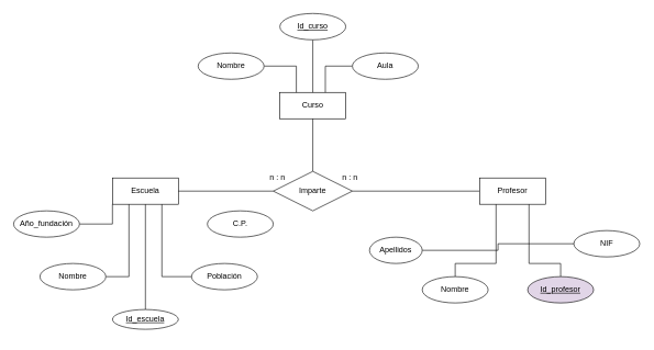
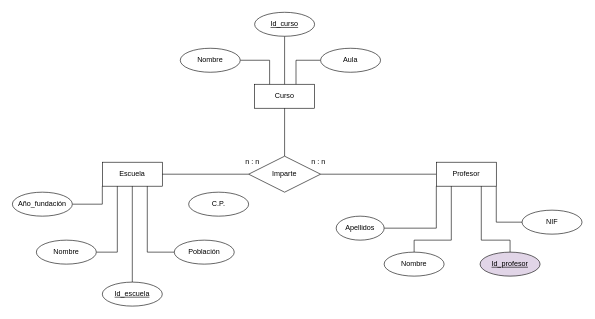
  <mxCell id="0" />
  <mxCell id="1" parent="0" />
  <mxCell id="2" value="Escuela" style="whiteSpace=wrap;html=1;align=center;" parent="1" vertex="1"><mxGeometry x="170" y="270" width="100" height="40" as="geometry" /></mxCell>
  <mxCell id="3" style="edgeStyle=orthogonalEdgeStyle;rounded=0;orthogonalLoop=1;jettySize=auto;html=1;entryX=1;entryY=0.5;entryDx=0;entryDy=0;endArrow=none;endFill=0;" edge="1" parent="1" source="4" target="31"><mxGeometry relative="1" as="geometry" /></mxCell>
  <mxCell id="4" value="Profesor" style="whiteSpace=wrap;html=1;align=center;" parent="1" vertex="1"><mxGeometry x="727" y="270" width="100" height="40" as="geometry" /></mxCell>
  <mxCell id="5" value="Curso" style="whiteSpace=wrap;html=1;align=center;" parent="1" vertex="1"><mxGeometry x="424" y="140" width="100" height="40" as="geometry" /></mxCell>
  <mxCell id="6" style="edgeStyle=orthogonalEdgeStyle;rounded=0;orthogonalLoop=1;jettySize=auto;html=1;exitX=0.5;exitY=0;exitDx=0;exitDy=0;entryX=0.5;entryY=1;entryDx=0;entryDy=0;endArrow=none;endFill=0;" parent="1" source="7" target="2" edge="1"><mxGeometry relative="1" as="geometry" /></mxCell>
- <mxCell id="7" value="Id_escuela" style="ellipse;whiteSpace=wrap;html=1;align=center;fontStyle=4;" parent="1" vertex="1"><mxGeometry x="170" y="470" width="100" height="30" as="geometry" /></mxCell>
+ <mxCell id="7" value="Id_escuela" style="ellipse;whiteSpace=wrap;html=1;align=center;fontStyle=4;" parent="1" vertex="1"><mxGeometry x="170" y="470" width="100" height="40" as="geometry" /></mxCell>
  <mxCell id="8" style="edgeStyle=orthogonalEdgeStyle;rounded=0;orthogonalLoop=1;jettySize=auto;html=1;entryX=0.25;entryY=1;entryDx=0;entryDy=0;endArrow=none;endFill=0;" edge="1" parent="1" source="9" target="2"><mxGeometry relative="1" as="geometry" /></mxCell>
  <mxCell id="9" value="Nombre" style="ellipse;whiteSpace=wrap;html=1;align=center;" parent="1" vertex="1"><mxGeometry x="60" y="400" width="100" height="40" as="geometry" /></mxCell>
  <mxCell id="10" style="edgeStyle=orthogonalEdgeStyle;rounded=0;orthogonalLoop=1;jettySize=auto;html=1;entryX=0.75;entryY=1;entryDx=0;entryDy=0;endArrow=none;endFill=0;" edge="1" parent="1" source="11" target="2"><mxGeometry relative="1" as="geometry" /></mxCell>
  <mxCell id="11" value="Población" style="ellipse;whiteSpace=wrap;html=1;align=center;" parent="1" vertex="1"><mxGeometry x="290" y="400" width="100" height="40" as="geometry" /></mxCell>
  <mxCell id="12" value="C.P." style="ellipse;whiteSpace=wrap;html=1;align=center;" parent="1" vertex="1"><mxGeometry x="314" y="320" width="100" height="40" as="geometry" /></mxCell>
  <mxCell id="13" style="edgeStyle=orthogonalEdgeStyle;rounded=0;orthogonalLoop=1;jettySize=auto;html=1;entryX=0;entryY=1;entryDx=0;entryDy=0;endArrow=none;endFill=0;" edge="1" parent="1" source="14" target="2"><mxGeometry relative="1" as="geometry" /></mxCell>
  <mxCell id="14" value="Año_fundación" style="ellipse;whiteSpace=wrap;html=1;align=center;" parent="1" vertex="1"><mxGeometry x="20" y="320" width="100" height="40" as="geometry" /></mxCell>
  <mxCell id="15" style="edgeStyle=orthogonalEdgeStyle;rounded=0;orthogonalLoop=1;jettySize=auto;html=1;entryX=0.5;entryY=0;entryDx=0;entryDy=0;endArrow=none;endFill=0;" parent="1" source="16" target="5" edge="1"><mxGeometry relative="1" as="geometry" /></mxCell>
  <mxCell id="16" value="Id_curso" style="ellipse;whiteSpace=wrap;html=1;align=center;fontStyle=4;" parent="1" vertex="1"><mxGeometry x="424" y="20" width="100" height="40" as="geometry" /></mxCell>
  <mxCell id="17" style="edgeStyle=orthogonalEdgeStyle;rounded=0;orthogonalLoop=1;jettySize=auto;html=1;entryX=0.25;entryY=0;entryDx=0;entryDy=0;endArrow=none;endFill=0;" parent="1" source="18" target="5" edge="1"><mxGeometry relative="1" as="geometry" /></mxCell>
  <mxCell id="18" value="Nombre" style="ellipse;whiteSpace=wrap;html=1;align=center;" parent="1" vertex="1"><mxGeometry x="300" y="80" width="100" height="40" as="geometry" /></mxCell>
  <mxCell id="19" style="edgeStyle=orthogonalEdgeStyle;rounded=0;orthogonalLoop=1;jettySize=auto;html=1;entryX=0.69;entryY=0;entryDx=0;entryDy=0;entryPerimeter=0;endArrow=none;endFill=0;" parent="1" source="20" target="5" edge="1"><mxGeometry relative="1" as="geometry" /></mxCell>
  <mxCell id="20" value="Aula" style="ellipse;whiteSpace=wrap;html=1;align=center;" parent="1" vertex="1"><mxGeometry x="534" y="80" width="100" height="40" as="geometry" /></mxCell>
  <mxCell id="21" style="edgeStyle=orthogonalEdgeStyle;rounded=0;orthogonalLoop=1;jettySize=auto;html=1;entryX=0.75;entryY=1;entryDx=0;entryDy=0;endArrow=none;endFill=0;" edge="1" parent="1" source="22" target="4"><mxGeometry relative="1" as="geometry"><Array as="points"><mxPoint x="850" y="400" /><mxPoint x="802" y="400" /></Array></mxGeometry></mxCell>
  <mxCell id="22" value="Id_profesor" style="ellipse;whiteSpace=wrap;html=1;align=center;fontStyle=4;fillColor=#e1d5e7;" parent="1" vertex="1"><mxGeometry x="800" y="420" width="100" height="40" as="geometry" /></mxCell>
+ <mxCell id="23" style="edgeStyle=orthogonalEdgeStyle;rounded=0;orthogonalLoop=1;jettySize=auto;html=1;entryX=1;entryY=1;entryDx=0;entryDy=0;endArrow=none;endFill=0;" edge="1" parent="1" source="24" target="4"><mxGeometry relative="1" as="geometry" /></mxCell>
  <mxCell id="24" value="NIF" style="ellipse;whiteSpace=wrap;html=1;align=center;" parent="1" vertex="1"><mxGeometry x="870" y="350" width="100" height="40" as="geometry" /></mxCell>
  <mxCell id="25" style="edgeStyle=orthogonalEdgeStyle;rounded=0;orthogonalLoop=1;jettySize=auto;html=1;entryX=0.25;entryY=1;entryDx=0;entryDy=0;endArrow=none;endFill=0;" edge="1" parent="1" source="26" target="4"><mxGeometry relative="1" as="geometry"><Array as="points"><mxPoint x="690" y="400" /><mxPoint x="752" y="400" /></Array></mxGeometry></mxCell>
  <mxCell id="26" value="Nombre" style="ellipse;whiteSpace=wrap;html=1;align=center;" parent="1" vertex="1"><mxGeometry x="640" y="420" width="100" height="40" as="geometry" /></mxCell>
- <mxCell id="27" style="edgeStyle=orthogonalEdgeStyle;rounded=0;orthogonalLoop=1;jettySize=auto;html=1;endArrow=none;endFill=0;" edge="1" parent="1" source="28" target="24"><mxGeometry relative="1" as="geometry" /></mxCell>
+ <mxCell id="27" style="edgeStyle=orthogonalEdgeStyle;rounded=0;orthogonalLoop=1;jettySize=auto;html=1;entryX=0;entryY=1;entryDx=0;entryDy=0;endArrow=none;endFill=0;" edge="1" parent="1" source="28" target="4"><mxGeometry relative="1" as="geometry" /></mxCell>
  <mxCell id="28" value="Apellidos" style="ellipse;whiteSpace=wrap;html=1;align=center;" parent="1" vertex="1"><mxGeometry x="560" y="360" width="80" height="40" as="geometry" /></mxCell>
  <mxCell id="29" style="edgeStyle=orthogonalEdgeStyle;rounded=0;orthogonalLoop=1;jettySize=auto;html=1;entryX=1;entryY=0.5;entryDx=0;entryDy=0;endArrow=none;endFill=0;" parent="1" source="31" target="2" edge="1"><mxGeometry relative="1" as="geometry" /></mxCell>
  <mxCell id="30" style="edgeStyle=orthogonalEdgeStyle;rounded=0;orthogonalLoop=1;jettySize=auto;html=1;entryX=0.5;entryY=1;entryDx=0;entryDy=0;endArrow=none;endFill=0;" parent="1" source="31" target="5" edge="1"><mxGeometry relative="1" as="geometry" /></mxCell>
  <mxCell id="31" value="Imparte" style="shape=rhombus;perimeter=rhombusPerimeter;whiteSpace=wrap;html=1;align=center;" parent="1" vertex="1"><mxGeometry x="414" y="260" width="120" height="60" as="geometry" /></mxCell>
  <mxCell id="32" value="n : n" style="text;html=1;resizable=0;autosize=1;align=center;verticalAlign=middle;points=[];fillColor=none;strokeColor=none;rounded=0;" parent="1" vertex="1"><mxGeometry x="400" y="260" width="40" height="20" as="geometry" /></mxCell>
  <mxCell id="33" value="n : n" style="text;html=1;resizable=0;autosize=1;align=center;verticalAlign=middle;points=[];fillColor=none;strokeColor=none;rounded=0;" parent="1" vertex="1"><mxGeometry x="510" y="260" width="40" height="20" as="geometry" /></mxCell>
